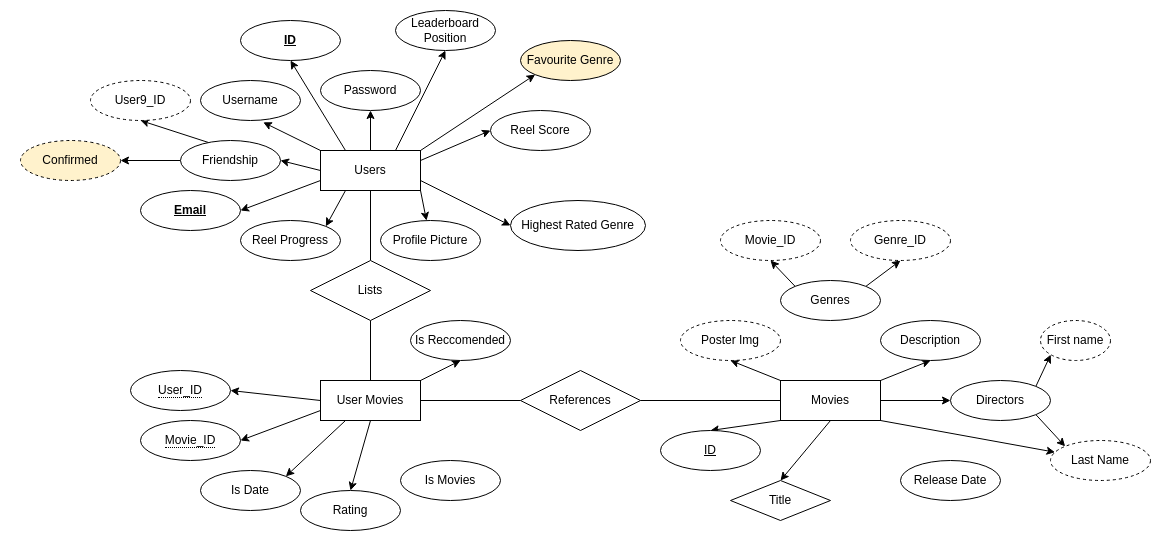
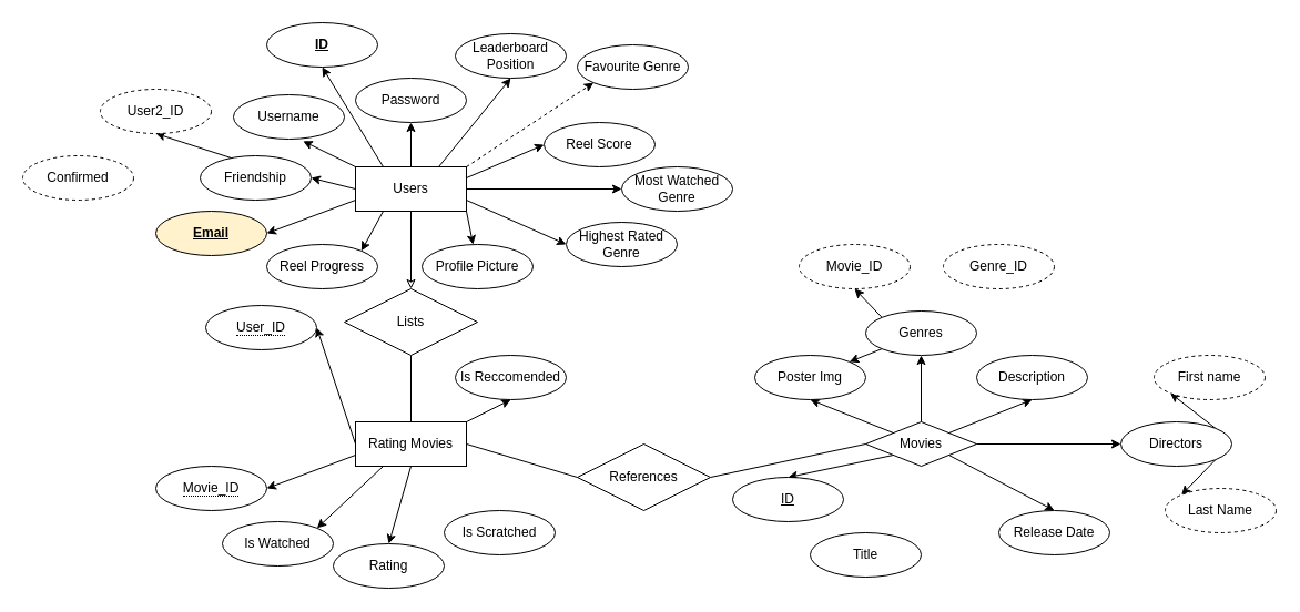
  <mxCell id="0" />
  <mxCell id="1" parent="0" />
  <mxCell id="2" style="rounded=0;orthogonalLoop=1;jettySize=auto;html=1;exitX=0;exitY=0.75;exitDx=0;exitDy=0;entryX=1;entryY=0.5;entryDx=0;entryDy=0;" parent="1" source="11" target="14" edge="1"><mxGeometry relative="1" as="geometry" /></mxCell>
  <mxCell id="3" style="edgeStyle=none;rounded=0;orthogonalLoop=1;jettySize=auto;html=1;exitX=0.25;exitY=0;exitDx=0;exitDy=0;entryX=0.5;entryY=1;entryDx=0;entryDy=0;" parent="1" source="11" target="12" edge="1"><mxGeometry relative="1" as="geometry" /></mxCell>
  <mxCell id="4" style="edgeStyle=none;rounded=0;orthogonalLoop=1;jettySize=auto;html=1;exitX=0.5;exitY=0;exitDx=0;exitDy=0;entryX=0.5;entryY=1;entryDx=0;entryDy=0;" parent="1" source="11" target="15" edge="1"><mxGeometry relative="1" as="geometry" /></mxCell>
  <mxCell id="5" style="edgeStyle=none;rounded=0;orthogonalLoop=1;jettySize=auto;html=1;exitX=1;exitY=1;exitDx=0;exitDy=0;" parent="1" source="11" target="16" edge="1"><mxGeometry relative="1" as="geometry" /></mxCell>
- <mxCell id="6" style="edgeStyle=none;rounded=0;orthogonalLoop=1;jettySize=auto;html=1;exitX=0.5;exitY=1;exitDx=0;exitDy=0;entryX=0.5;entryY=0;entryDx=0;entryDy=0;endArrow=none;endFill=0;" parent="1" source="11" target="26" edge="1"><mxGeometry relative="1" as="geometry" /></mxCell>
+ <mxCell id="6" style="edgeStyle=none;rounded=0;orthogonalLoop=1;jettySize=auto;html=1;exitX=0.5;exitY=1;exitDx=0;exitDy=0;entryX=0.5;entryY=0;entryDx=0;entryDy=0;endArrow=classic;endFill=0;" parent="1" source="11" target="26" edge="1"><mxGeometry relative="1" as="geometry" /></mxCell>
  <mxCell id="7" style="edgeStyle=none;rounded=0;orthogonalLoop=1;jettySize=auto;html=1;exitX=0;exitY=0.5;exitDx=0;exitDy=0;entryX=1;entryY=0.5;entryDx=0;entryDy=0;" parent="1" source="11" target="45" edge="1"><mxGeometry relative="1" as="geometry" /></mxCell>
  <mxCell id="8" style="edgeStyle=none;rounded=0;orthogonalLoop=1;jettySize=auto;html=1;exitX=0.25;exitY=1;exitDx=0;exitDy=0;entryX=1;entryY=0;entryDx=0;entryDy=0;" edge="1" parent="1" source="11" target="57"><mxGeometry relative="1" as="geometry" /></mxCell>
  <mxCell id="9" style="edgeStyle=none;rounded=0;orthogonalLoop=1;jettySize=auto;html=1;exitX=0.75;exitY=0;exitDx=0;exitDy=0;entryX=0.5;entryY=1;entryDx=0;entryDy=0;" edge="1" parent="1" source="11" target="65"><mxGeometry relative="1" as="geometry" /></mxCell>
  <mxCell id="10" style="edgeStyle=none;rounded=0;orthogonalLoop=1;jettySize=auto;html=1;exitX=1;exitY=0.25;exitDx=0;exitDy=0;entryX=0;entryY=0.5;entryDx=0;entryDy=0;" edge="1" parent="1" source="11" target="61"><mxGeometry relative="1" as="geometry" /></mxCell>
  <mxCell id="11" value="Users" style="whiteSpace=wrap;html=1;align=center;" parent="1" vertex="1"><mxGeometry x="320" y="150" width="100" height="40" as="geometry" /></mxCell>
  <mxCell id="12" value="&lt;b&gt;ID&lt;/b&gt;" style="ellipse;whiteSpace=wrap;html=1;align=center;fontStyle=4;" parent="1" vertex="1"><mxGeometry x="240" y="20" width="100" height="40" as="geometry" /></mxCell>
- <mxCell id="13" value="Username" style="ellipse;whiteSpace=wrap;html=1;align=center;" parent="1" vertex="1"><mxGeometry x="200" y="80" width="100" height="40" as="geometry" /></mxCell>
- <mxCell id="14" value="&lt;b&gt;Email&lt;/b&gt;" style="ellipse;whiteSpace=wrap;html=1;align=center;fontStyle=4;" parent="1" vertex="1"><mxGeometry x="140" y="190" width="100" height="40" as="geometry" /></mxCell>
+ <mxCell id="13" value="Username" style="ellipse;whiteSpace=wrap;html=1;align=center;" parent="1" vertex="1"><mxGeometry x="210" y="85" width="100" height="40" as="geometry" /></mxCell>
+ <mxCell id="14" value="&lt;b&gt;Email&lt;/b&gt;" style="ellipse;whiteSpace=wrap;html=1;align=center;fontStyle=4;fillColor=#fff2cc;" parent="1" vertex="1"><mxGeometry x="140" y="190" width="100" height="40" as="geometry" /></mxCell>
  <mxCell id="15" value="Password" style="ellipse;whiteSpace=wrap;html=1;align=center;" parent="1" vertex="1"><mxGeometry x="320" y="70" width="100" height="40" as="geometry" /></mxCell>
  <mxCell id="16" value="Profile Picture" style="ellipse;whiteSpace=wrap;html=1;align=center;" parent="1" vertex="1"><mxGeometry x="380" y="220" width="100" height="40" as="geometry" /></mxCell>
  <mxCell id="17" style="rounded=0;orthogonalLoop=1;jettySize=auto;html=1;entryX=0.628;entryY=1.046;entryDx=0;entryDy=0;entryPerimeter=0;" parent="1" target="13" edge="1"><mxGeometry relative="1" as="geometry"><mxPoint x="320" y="150" as="sourcePoint" /></mxGeometry></mxCell>
  <mxCell id="18" style="edgeStyle=none;rounded=0;orthogonalLoop=1;jettySize=auto;html=1;exitX=0;exitY=0.5;exitDx=0;exitDy=0;entryX=1;entryY=0.5;entryDx=0;entryDy=0;" parent="1" source="24" target="27" edge="1"><mxGeometry relative="1" as="geometry" /></mxCell>
  <mxCell id="19" style="edgeStyle=none;rounded=0;orthogonalLoop=1;jettySize=auto;html=1;exitX=0;exitY=0.75;exitDx=0;exitDy=0;entryX=1;entryY=0.5;entryDx=0;entryDy=0;" parent="1" source="24" target="28" edge="1"><mxGeometry relative="1" as="geometry" /></mxCell>
  <mxCell id="20" style="edgeStyle=none;rounded=0;orthogonalLoop=1;jettySize=auto;html=1;exitX=0.25;exitY=1;exitDx=0;exitDy=0;entryX=1;entryY=0;entryDx=0;entryDy=0;" parent="1" source="24" target="29" edge="1"><mxGeometry relative="1" as="geometry" /></mxCell>
  <mxCell id="21" style="edgeStyle=none;rounded=0;orthogonalLoop=1;jettySize=auto;html=1;exitX=0.5;exitY=1;exitDx=0;exitDy=0;entryX=0.5;entryY=0;entryDx=0;entryDy=0;" parent="1" source="24" target="30" edge="1"><mxGeometry relative="1" as="geometry" /></mxCell>
  <mxCell id="22" style="edgeStyle=none;rounded=0;orthogonalLoop=1;jettySize=auto;html=1;exitX=1;exitY=0.5;exitDx=0;exitDy=0;entryX=0;entryY=0.5;entryDx=0;entryDy=0;endArrow=none;endFill=0;" parent="1" source="24" target="49" edge="1"><mxGeometry relative="1" as="geometry" /></mxCell>
  <mxCell id="23" style="edgeStyle=none;rounded=0;orthogonalLoop=1;jettySize=auto;html=1;exitX=1;exitY=0;exitDx=0;exitDy=0;entryX=0.5;entryY=1;entryDx=0;entryDy=0;" edge="1" parent="1" source="24" target="66"><mxGeometry relative="1" as="geometry" /></mxCell>
- <mxCell id="24" value="User Movies" style="whiteSpace=wrap;html=1;align=center;" parent="1" vertex="1"><mxGeometry x="320" y="380" width="100" height="40" as="geometry" /></mxCell>
+ <mxCell id="24" value="Rating Movies" style="whiteSpace=wrap;html=1;align=center;" parent="1" vertex="1"><mxGeometry x="320" y="380" width="100" height="40" as="geometry" /></mxCell>
  <mxCell id="25" style="edgeStyle=none;rounded=0;orthogonalLoop=1;jettySize=auto;html=1;exitX=0.5;exitY=1;exitDx=0;exitDy=0;entryX=0.5;entryY=0;entryDx=0;entryDy=0;endArrow=none;endFill=0;" parent="1" source="26" target="24" edge="1"><mxGeometry relative="1" as="geometry" /></mxCell>
  <mxCell id="26" value="Lists" style="shape=rhombus;perimeter=rhombusPerimeter;whiteSpace=wrap;html=1;align=center;" parent="1" vertex="1"><mxGeometry x="310" y="260" width="120" height="60" as="geometry" /></mxCell>
- <mxCell id="27" value="&lt;span style=&quot;border-bottom: 1px dotted&quot;&gt;User_ID&lt;/span&gt;" style="ellipse;whiteSpace=wrap;html=1;align=center;" parent="1" vertex="1"><mxGeometry x="130" y="370" width="100" height="40" as="geometry" /></mxCell>
+ <mxCell id="27" value="&lt;span style=&quot;border-bottom: 1px dotted&quot;&gt;User_ID&lt;/span&gt;" style="ellipse;whiteSpace=wrap;html=1;align=center;" parent="1" vertex="1"><mxGeometry x="185" y="275" width="100" height="40" as="geometry" /></mxCell>
  <mxCell id="28" value="&lt;span style=&quot;border-bottom: 1px dotted&quot;&gt;Movie_ID&lt;/span&gt;" style="ellipse;whiteSpace=wrap;html=1;align=center;" parent="1" vertex="1"><mxGeometry x="140" y="420" width="100" height="40" as="geometry" /></mxCell>
- <mxCell id="29" value="Is Date" style="ellipse;whiteSpace=wrap;html=1;align=center;" parent="1" vertex="1"><mxGeometry x="200" y="470" width="100" height="40" as="geometry" /></mxCell>
+ <mxCell id="29" value="Is Watched" style="ellipse;whiteSpace=wrap;html=1;align=center;" parent="1" vertex="1"><mxGeometry x="200" y="470" width="100" height="40" as="geometry" /></mxCell>
  <mxCell id="30" value="Rating" style="ellipse;whiteSpace=wrap;html=1;align=center;" parent="1" vertex="1"><mxGeometry x="300" y="490" width="100" height="40" as="geometry" /></mxCell>
- <mxCell id="31" value="Is Movies" style="ellipse;whiteSpace=wrap;html=1;align=center;" parent="1" vertex="1"><mxGeometry x="400" y="460" width="100" height="40" as="geometry" /></mxCell>
+ <mxCell id="31" value="Is Scratched" style="ellipse;whiteSpace=wrap;html=1;align=center;" parent="1" vertex="1"><mxGeometry x="400" y="460" width="100" height="40" as="geometry" /></mxCell>
  <mxCell id="32" style="edgeStyle=none;rounded=0;orthogonalLoop=1;jettySize=auto;html=1;exitX=0;exitY=1;exitDx=0;exitDy=0;entryX=0.5;entryY=0;entryDx=0;entryDy=0;" parent="1" source="39" target="40" edge="1"><mxGeometry relative="1" as="geometry" /></mxCell>
- <mxCell id="33" style="edgeStyle=none;rounded=0;orthogonalLoop=1;jettySize=auto;html=1;exitX=0.5;exitY=1;exitDx=0;exitDy=0;entryX=0.5;entryY=0;entryDx=0;entryDy=0;" parent="1" source="39" target="41" edge="1"><mxGeometry relative="1" as="geometry" /></mxCell>
- <mxCell id="34" style="edgeStyle=none;rounded=0;orthogonalLoop=1;jettySize=auto;html=1;exitX=1;exitY=1;exitDx=0;exitDy=0;" parent="1" source="39" target="71" edge="1"><mxGeometry relative="1" as="geometry" /></mxCell>
+ <mxCell id="34" style="edgeStyle=none;rounded=0;orthogonalLoop=1;jettySize=auto;html=1;exitX=1;exitY=1;exitDx=0;exitDy=0;entryX=0.5;entryY=0;entryDx=0;entryDy=0;" parent="1" source="39" target="42" edge="1"><mxGeometry relative="1" as="geometry" /></mxCell>
  <mxCell id="35" style="edgeStyle=none;rounded=0;orthogonalLoop=1;jettySize=auto;html=1;exitX=0;exitY=0;exitDx=0;exitDy=0;entryX=0.5;entryY=1;entryDx=0;entryDy=0;" parent="1" source="39" target="50" edge="1"><mxGeometry relative="1" as="geometry" /></mxCell>
  <mxCell id="36" style="edgeStyle=none;rounded=0;orthogonalLoop=1;jettySize=auto;html=1;exitX=1;exitY=0;exitDx=0;exitDy=0;entryX=0.5;entryY=1;entryDx=0;entryDy=0;" parent="1" source="39" target="51" edge="1"><mxGeometry relative="1" as="geometry" /></mxCell>
+ <mxCell id="37" style="edgeStyle=orthogonalEdgeStyle;rounded=0;orthogonalLoop=1;jettySize=auto;html=1;exitX=0.5;exitY=0;exitDx=0;exitDy=0;entryX=0.5;entryY=1;entryDx=0;entryDy=0;" edge="1" parent="1" source="39" target="54"><mxGeometry relative="1" as="geometry" /></mxCell>
  <mxCell id="38" style="edgeStyle=none;rounded=0;orthogonalLoop=1;jettySize=auto;html=1;exitX=1;exitY=0.5;exitDx=0;exitDy=0;entryX=0;entryY=0.5;entryDx=0;entryDy=0;" edge="1" parent="1" source="39" target="69"><mxGeometry relative="1" as="geometry" /></mxCell>
- <mxCell id="39" value="Movies" style="whiteSpace=wrap;html=1;align=center;" parent="1" vertex="1"><mxGeometry x="780" y="380" width="100" height="40" as="geometry" /></mxCell>
+ <mxCell id="39" value="Movies" style="rhombus;whiteSpace=wrap;html=1;align=center;" parent="1" vertex="1"><mxGeometry x="780" y="380" width="100" height="40" as="geometry" /></mxCell>
  <mxCell id="40" value="ID" style="ellipse;whiteSpace=wrap;html=1;align=center;fontStyle=4;" parent="1" vertex="1"><mxGeometry x="660" y="430" width="100" height="40" as="geometry" /></mxCell>
- <mxCell id="41" value="Title" style="rhombus;whiteSpace=wrap;html=1;align=center;" parent="1" vertex="1"><mxGeometry x="730" y="480" width="100" height="40" as="geometry" /></mxCell>
+ <mxCell id="41" value="Title" style="ellipse;whiteSpace=wrap;html=1;align=center;" parent="1" vertex="1"><mxGeometry x="730" y="480" width="100" height="40" as="geometry" /></mxCell>
  <mxCell id="42" value="Release Date" style="ellipse;whiteSpace=wrap;html=1;align=center;" parent="1" vertex="1"><mxGeometry x="900" y="460" width="100" height="40" as="geometry" /></mxCell>
  <mxCell id="43" style="edgeStyle=none;rounded=0;orthogonalLoop=1;jettySize=auto;html=1;exitX=0.28;exitY=0.05;exitDx=0;exitDy=0;entryX=0.5;entryY=1;entryDx=0;entryDy=0;exitPerimeter=0;" parent="1" source="45" target="46" edge="1"><mxGeometry relative="1" as="geometry" /></mxCell>
- <mxCell id="44" style="edgeStyle=none;rounded=0;orthogonalLoop=1;jettySize=auto;html=1;exitX=0;exitY=0.5;exitDx=0;exitDy=0;entryX=1;entryY=0.5;entryDx=0;entryDy=0;" parent="1" source="45" target="47" edge="1"><mxGeometry relative="1" as="geometry" /></mxCell>
  <mxCell id="45" value="Friendship" style="ellipse;whiteSpace=wrap;html=1;align=center;" parent="1" vertex="1"><mxGeometry x="180" y="140" width="100" height="40" as="geometry" /></mxCell>
- <mxCell id="46" value="User9_ID" style="ellipse;whiteSpace=wrap;html=1;align=center;dashed=1;" parent="1" vertex="1"><mxGeometry y="80" width="100" height="40" as="geometry" x="90" /></mxCell>
- <mxCell id="47" value="Confirmed" style="ellipse;whiteSpace=wrap;html=1;align=center;dashed=1;fillColor=#fff2cc;" parent="1" vertex="1"><mxGeometry x="20" y="140" width="100" height="40" as="geometry" /></mxCell>
+ <mxCell id="46" value="User2_ID" style="ellipse;whiteSpace=wrap;html=1;align=center;dashed=1;" parent="1" vertex="1"><mxGeometry y="80" width="100" height="40" as="geometry" x="90" /></mxCell>
+ <mxCell id="47" value="Confirmed" style="ellipse;whiteSpace=wrap;html=1;align=center;dashed=1;" parent="1" vertex="1"><mxGeometry x="20" y="140" width="100" height="40" as="geometry" /></mxCell>
  <mxCell id="48" style="edgeStyle=none;rounded=0;orthogonalLoop=1;jettySize=auto;html=1;exitX=1;exitY=0.5;exitDx=0;exitDy=0;entryX=0;entryY=0.5;entryDx=0;entryDy=0;endArrow=none;endFill=0;" parent="1" source="49" target="39" edge="1"><mxGeometry relative="1" as="geometry" /></mxCell>
- <mxCell id="49" value="References" style="shape=rhombus;perimeter=rhombusPerimeter;whiteSpace=wrap;html=1;align=center;" parent="1" vertex="1"><mxGeometry x="520" y="370" width="120" height="60" as="geometry" /></mxCell>
- <mxCell id="50" value="Poster Img" style="ellipse;whiteSpace=wrap;html=1;align=center;dashed=1;" parent="1" vertex="1"><mxGeometry x="680" y="320" width="100" height="40" as="geometry" /></mxCell>
+ <mxCell id="49" value="References" style="shape=rhombus;perimeter=rhombusPerimeter;whiteSpace=wrap;html=1;align=center;" parent="1" vertex="1"><mxGeometry x="520" y="400" width="120" height="60" as="geometry" /></mxCell>
+ <mxCell id="50" value="Poster Img" style="ellipse;whiteSpace=wrap;html=1;align=center;" parent="1" vertex="1"><mxGeometry x="680" y="320" width="100" height="40" as="geometry" /></mxCell>
  <mxCell id="51" value="Description" style="ellipse;whiteSpace=wrap;html=1;align=center;" parent="1" vertex="1"><mxGeometry x="880" y="320" width="100" height="40" as="geometry" /></mxCell>
  <mxCell id="52" style="rounded=0;orthogonalLoop=1;jettySize=auto;html=1;exitX=0;exitY=0;exitDx=0;exitDy=0;entryX=0.5;entryY=1;entryDx=0;entryDy=0;" edge="1" parent="1" source="54" target="55"><mxGeometry relative="1" as="geometry" /></mxCell>
- <mxCell id="53" style="rounded=0;orthogonalLoop=1;jettySize=auto;html=1;exitX=1;exitY=0;exitDx=0;exitDy=0;entryX=0.5;entryY=1;entryDx=0;entryDy=0;" edge="1" parent="1" source="54" target="56"><mxGeometry relative="1" as="geometry" /></mxCell>
+ <mxCell id="53" style="rounded=0;orthogonalLoop=1;jettySize=auto;html=1;exitX=1;exitY=0;exitDx=0;exitDy=0;" edge="1" parent="1" source="54" target="50"><mxGeometry relative="1" as="geometry" /></mxCell>
  <mxCell id="54" value="Genres" style="ellipse;whiteSpace=wrap;html=1;align=center;" vertex="1" parent="1"><mxGeometry x="780" y="280" width="100" height="40" as="geometry" /></mxCell>
  <mxCell id="55" value="Movie_ID" style="ellipse;whiteSpace=wrap;html=1;align=center;dashed=1;" vertex="1" parent="1"><mxGeometry x="720" y="220" width="100" height="40" as="geometry" /></mxCell>
  <mxCell id="56" value="Genre_ID" style="ellipse;whiteSpace=wrap;html=1;align=center;dashed=1;" vertex="1" parent="1"><mxGeometry x="850" y="220" width="100" height="40" as="geometry" /></mxCell>
  <mxCell id="57" value="Reel Progress" style="ellipse;whiteSpace=wrap;html=1;align=center;" vertex="1" parent="1"><mxGeometry x="240" y="220" width="100" height="40" as="geometry" /></mxCell>
+ <mxCell id="58" style="edgeStyle=none;rounded=0;orthogonalLoop=1;jettySize=auto;html=1;exitX=1;exitY=0.5;exitDx=0;exitDy=0;entryX=0;entryY=0.5;entryDx=0;entryDy=0;" edge="1" parent="1" source="11" target="64"><mxGeometry relative="1" as="geometry"><mxPoint x="635" y="70" as="sourcePoint" /></mxGeometry></mxCell>
  <mxCell id="59" style="edgeStyle=none;rounded=0;orthogonalLoop=1;jettySize=auto;html=1;exitX=1;exitY=0.75;exitDx=0;exitDy=0;entryX=0;entryY=0.5;entryDx=0;entryDy=0;" edge="1" parent="1" source="11" target="63"><mxGeometry relative="1" as="geometry"><mxPoint x="660" y="50" as="sourcePoint" /></mxGeometry></mxCell>
- <mxCell id="60" style="edgeStyle=none;rounded=0;orthogonalLoop=1;jettySize=auto;html=1;exitX=1;exitY=0;exitDx=0;exitDy=0;entryX=0;entryY=1;entryDx=0;entryDy=0;" edge="1" parent="1" source="11" target="62"><mxGeometry relative="1" as="geometry"><mxPoint x="660" y="30" as="sourcePoint" /></mxGeometry></mxCell>
+ <mxCell id="60" style="edgeStyle=none;rounded=0;orthogonalLoop=1;jettySize=auto;html=1;exitX=1;exitY=0;exitDx=0;exitDy=0;entryX=0;entryY=1;entryDx=0;entryDy=0;dashed=1;" edge="1" parent="1" source="11" target="62"><mxGeometry relative="1" as="geometry"><mxPoint x="660" y="30" as="sourcePoint" /></mxGeometry></mxCell>
  <mxCell id="61" value="Reel Score" style="ellipse;whiteSpace=wrap;html=1;align=center;" vertex="1" parent="1"><mxGeometry x="490" y="110" width="100" height="40" as="geometry" /></mxCell>
- <mxCell id="62" value="Favourite Genre" style="ellipse;whiteSpace=wrap;html=1;align=center;fillColor=#fff2cc;" vertex="1" parent="1"><mxGeometry x="520" y="40" width="100" height="40" as="geometry" /></mxCell>
- <mxCell id="63" value="Highest Rated Genre" style="ellipse;whiteSpace=wrap;html=1;align=center;" vertex="1" parent="1"><mxGeometry x="510" y="200" width="135" height="50" as="geometry" /></mxCell>
- <mxCell id="65" value="Leaderboard Position" style="ellipse;whiteSpace=wrap;html=1;align=center;" vertex="1" parent="1"><mxGeometry x="395" y="10" width="100" height="40" as="geometry" /></mxCell>
+ <mxCell id="62" value="Favourite Genre" style="ellipse;whiteSpace=wrap;html=1;align=center;" vertex="1" parent="1"><mxGeometry x="520" y="40" width="100" height="40" as="geometry" /></mxCell>
+ <mxCell id="63" value="Highest Rated Genre" style="ellipse;whiteSpace=wrap;html=1;align=center;" vertex="1" parent="1"><mxGeometry x="510" y="200" width="100" height="40" as="geometry" /></mxCell>
+ <mxCell id="64" value="Most Watched Genre" style="ellipse;whiteSpace=wrap;html=1;align=center;" vertex="1" parent="1"><mxGeometry x="560" y="150" width="100" height="40" as="geometry" /></mxCell>
+ <mxCell id="65" value="Leaderboard Position" style="ellipse;whiteSpace=wrap;html=1;align=center;" vertex="1" parent="1"><mxGeometry x="410" y="30" width="100" height="40" as="geometry" /></mxCell>
  <mxCell id="66" value="Is Reccomended" style="ellipse;whiteSpace=wrap;html=1;align=center;" vertex="1" parent="1"><mxGeometry x="410" y="320" width="100" height="40" as="geometry" /></mxCell>
  <mxCell id="67" style="edgeStyle=none;rounded=0;orthogonalLoop=1;jettySize=auto;html=1;exitX=1;exitY=0;exitDx=0;exitDy=0;entryX=0;entryY=1;entryDx=0;entryDy=0;" edge="1" parent="1" source="69" target="70"><mxGeometry relative="1" as="geometry" /></mxCell>
  <mxCell id="68" style="edgeStyle=none;rounded=0;orthogonalLoop=1;jettySize=auto;html=1;exitX=1;exitY=1;exitDx=0;exitDy=0;entryX=0;entryY=0;entryDx=0;entryDy=0;" edge="1" parent="1" source="69" target="71"><mxGeometry relative="1" as="geometry" /></mxCell>
- <mxCell id="69" value="Directors" style="ellipse;whiteSpace=wrap;html=1;align=center;" vertex="1" parent="1"><mxGeometry x="950" y="380" width="100" height="40" as="geometry" /></mxCell>
- <mxCell id="70" value="First name" style="ellipse;whiteSpace=wrap;html=1;align=center;dashed=1;" vertex="1" parent="1"><mxGeometry x="1040" y="320" width="70" height="40" as="geometry" /></mxCell>
+ <mxCell id="69" value="Directors" style="ellipse;whiteSpace=wrap;html=1;align=center;" vertex="1" parent="1"><mxGeometry x="1010" y="380" width="100" height="40" as="geometry" /></mxCell>
+ <mxCell id="70" value="First name" style="ellipse;whiteSpace=wrap;html=1;align=center;dashed=1;" vertex="1" parent="1"><mxGeometry x="1040" y="320" width="100" height="40" as="geometry" /></mxCell>
  <mxCell id="71" value="Last Name" style="ellipse;whiteSpace=wrap;html=1;align=center;dashed=1;" vertex="1" parent="1"><mxGeometry x="1050" y="440" width="100" height="40" as="geometry" /></mxCell>
